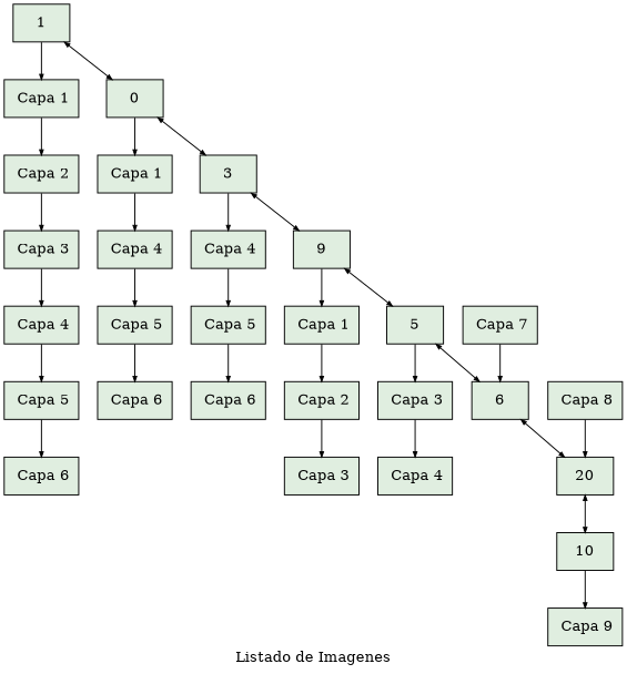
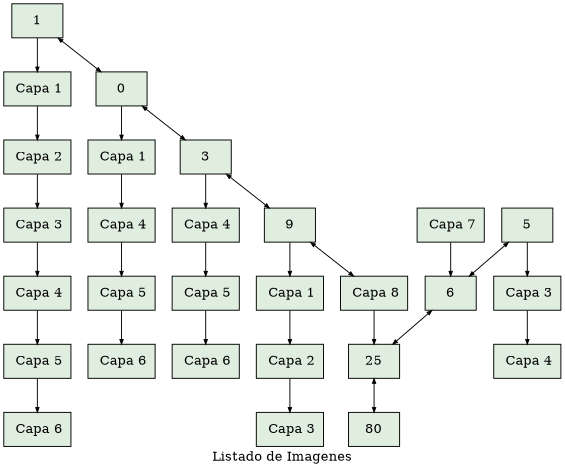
  digraph {
    concentrate=true
    label="Listado de Imagenes"
    rank=same
    rankdir=TB
    node [fillcolor=honeydew2 group=1 shape=box style=filled]
    edge [arrowsize=.5]
    n1 [label=1]
    n2 [label=" Capa 1"]
    n3 [group=2 label=0]
    n4 [label=" Capa 2"]
    n5 [group=2 label=" Capa 1"]
    n6 [group=3 label=3]
    n7 [label=" Capa 3"]
    n8 [label=" Capa 4"]
    n9 [label=" Capa 5"]
    n10 [label=" Capa 6"]
    n11 [group=2 label=" Capa 4"]
    n12 [group=3 label=" Capa 4"]
    n13 [group=4 label=9]
    n14 [group=2 label=" Capa 5"]
    n15 [group=2 label=" Capa 6"]
    n16 [group=3 label=" Capa 5"]
    n17 [group=4 label=" Capa 1"]
    n18 [group=5 label=5]
    n19 [group=3 label=" Capa 6"]
    n20 [group=4 label=" Capa 2"]
    n21 [group=5 label=" Capa 3"]
    n22 [group=6 label=6]
    n23 [group=4 label=" Capa 3"]
    n24 [group=5 label=" Capa 4"]
-   n25 [group=20 label=20]
+   n25 [group=20 label=25]
    n26 [group=6 label=" Capa 7"]
-   n27 [group=10 label=10]
+   n27 [group=10 label=80]
    n28 [group=20 label=" Capa 8"]
-   n29 [group=10 label=" Capa 9"]
    n1 -> n2
    n1 -> n3 [dir=both]
    n2 -> n4
    n3 -> n5
    n3 -> n6 [dir=both]
    n4 -> n7
    n5 -> n11
    n6 -> n12
    n6 -> n13 [dir=both]
    n7 -> n8
    n8 -> n9
    n9 -> n10
    n11 -> n14
    n12 -> n16
    n13 -> n17
-   n13 -> n18 [dir=both]
+   n13 -> n28 [dir=both]
    n14 -> n15
    n16 -> n19
    n17 -> n20
    n18 -> n21
    n18 -> n22 [dir=both]
    n20 -> n23
    n21 -> n24
    n22 -> n25 [dir=both]
    n25 -> n27 [dir=both]
    n26 -> n22
-   n27 -> n29
    n28 -> n25
  }
